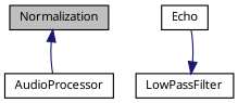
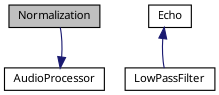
  digraph {
    fontname="Noto Sans"
    node [color=black fillcolor=white fontname="Noto Sans" fontsize=10 shape=record style=filled]
    edge [color=midnightblue dir=back fontname="Noto Sans" fontsize=10 labelfontname=Helvetica labelfontsize=10 style=solid]
    n1 [fillcolor=grey75 fontcolor=black height=0.2 label=Normalization width=0.4]
    n2 [height=0.2 label=Echo width=0.4]
    n3 [height=0.2 label=LowPassFilter width=0.4]
    n4 [height=0.2 label=AudioProcessor width=0.4]
-   n3 -> n2
-   n1 -> n4
+   n2 -> n3
+   n4 -> n1
  }
